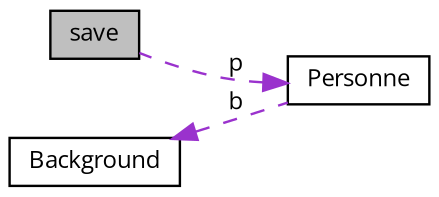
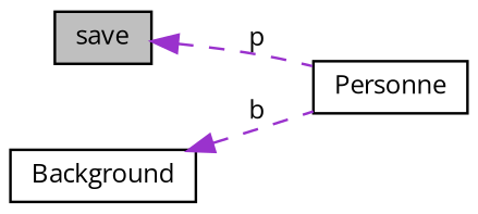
  digraph {
    fontname="Open Sans"
    rankdir=LR
    node [color=black fillcolor=white fontname="Open Sans" fontsize=10 shape=record style=filled]
    edge [color=darkorchid3 dir=back fontname="Open Sans" fontsize=10 labelfontname=Helvetica labelfontsize=10 style=dashed]
    n1 [fillcolor=grey75 fontcolor=black height=0.2 label=save width=0.4]
    n2 [height=0.2 label=Background width=0.4]
    n3 [height=0.2 label=Personne width=0.4]
    n2 -> n3 [label=" b"]
-   n3 -> n1 [label=" p"]
+   n1 -> n3 [label=" p"]
  }
